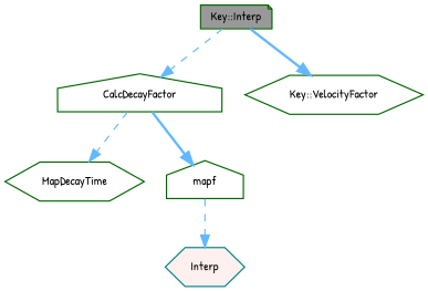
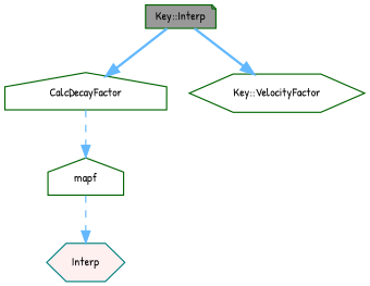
  digraph {
    fontname="Patrick Hand"
    rankdir=TB
    node [color=darkgreen fillcolor=white fontname="Patrick Hand" fontsize=10 shape=hexagon style=filled]
    edge [color=steelblue1 fontname="Patrick Hand" fontsize=10 labelfontname=Helvetica labelfontsize=10 style=bold]
    n1 [fillcolor=grey60 fontcolor=black height=0.2 label="Key::Interp" shape=note width=0.4]
    n2 [height=0.2 label=CalcDecayFactor shape=house width=0.4]
    n3 [height=0.2 label="Key::VelocityFactor" width=0.4]
-   n4 [height=0.2 label=MapDecayTime width=0.4]
    n5 [height=0.2 label=mapf shape=house width=0.4]
    n6 [color=teal fillcolor="#FFF0F0" height=0.2 label=Interp width=0.4]
-   n1 -> n2 [style=dashed]
+   n1 -> n2
    n1 -> n3
-   n2 -> n4 [style=dashed]
-   n2 -> n5
+   n2 -> n5 [style=dashed]
    n5 -> n6 [style=dashed]
  }
